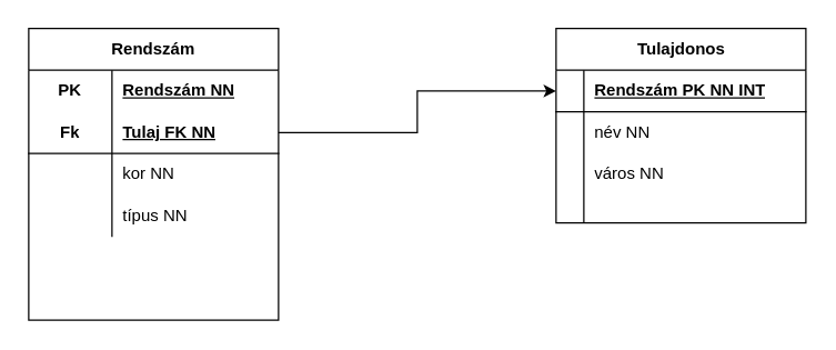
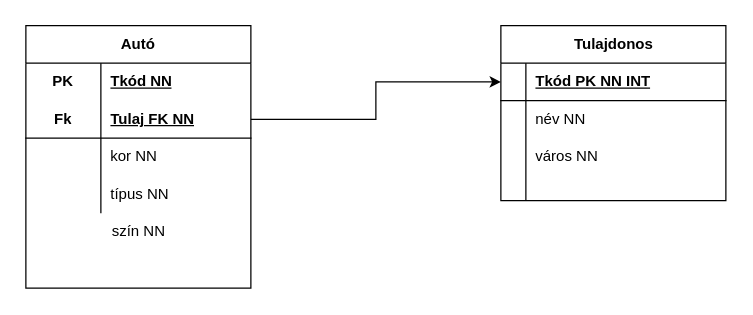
  <mxCell id="0" />
  <mxCell id="1" parent="0" />
- <mxCell id="2" value="Rendszám" style="shape=table;startSize=30;container=1;collapsible=1;childLayout=tableLayout;fixedRows=1;rowLines=0;fontStyle=1;align=center;resizeLast=1;html=1;whiteSpace=wrap;" vertex="1" parent="1"><mxGeometry x="20" y="20" width="180" height="210" as="geometry" /></mxCell>
+ <mxCell id="2" value="Autó" style="shape=table;startSize=30;container=1;collapsible=1;childLayout=tableLayout;fixedRows=1;rowLines=0;fontStyle=1;align=center;resizeLast=1;html=1;whiteSpace=wrap;" vertex="1" parent="1"><mxGeometry x="20" y="20" width="180" height="210" as="geometry" /></mxCell>
  <mxCell id="3" value="" style="shape=tableRow;horizontal=0;startSize=0;swimlaneHead=0;swimlaneBody=0;fillColor=none;collapsible=0;dropTarget=0;points=[[0,0.5],[1,0.5]];portConstraint=eastwest;top=0;left=0;right=0;bottom=0;html=1;" vertex="1" parent="2"><mxGeometry y="30" width="180" height="30" as="geometry" /></mxCell>
  <mxCell id="4" value="PK" style="shape=partialRectangle;connectable=0;fillColor=none;top=0;left=0;bottom=0;right=0;fontStyle=1;overflow=hidden;html=1;whiteSpace=wrap;" vertex="1" parent="3"><mxGeometry width="60" height="30" as="geometry"><mxRectangle width="60" height="30" as="alternateBounds" /></mxGeometry></mxCell>
- <mxCell id="5" value="Rendszám NN" style="shape=partialRectangle;connectable=0;fillColor=none;top=0;left=0;bottom=0;right=0;align=left;spacingLeft=6;fontStyle=5;overflow=hidden;html=1;whiteSpace=wrap;" vertex="1" parent="3"><mxGeometry x="60" width="120" height="30" as="geometry"><mxRectangle width="120" height="30" as="alternateBounds" /></mxGeometry></mxCell>
+ <mxCell id="5" value="Tkód NN" style="shape=partialRectangle;connectable=0;fillColor=none;top=0;left=0;bottom=0;right=0;align=left;spacingLeft=6;fontStyle=5;overflow=hidden;html=1;whiteSpace=wrap;" vertex="1" parent="3"><mxGeometry x="60" width="120" height="30" as="geometry"><mxRectangle width="120" height="30" as="alternateBounds" /></mxGeometry></mxCell>
  <mxCell id="6" value="" style="shape=tableRow;horizontal=0;startSize=0;swimlaneHead=0;swimlaneBody=0;fillColor=none;collapsible=0;dropTarget=0;points=[[0,0.5],[1,0.5]];portConstraint=eastwest;top=0;left=0;right=0;bottom=1;html=1;" vertex="1" parent="2"><mxGeometry y="60" width="180" height="30" as="geometry" /></mxCell>
  <mxCell id="7" value="Fk" style="shape=partialRectangle;connectable=0;fillColor=none;top=0;left=0;bottom=0;right=0;fontStyle=1;overflow=hidden;html=1;whiteSpace=wrap;" vertex="1" parent="6"><mxGeometry width="60" height="30" as="geometry"><mxRectangle width="60" height="30" as="alternateBounds" /></mxGeometry></mxCell>
  <mxCell id="8" value="Tulaj FK NN" style="shape=partialRectangle;connectable=0;fillColor=none;top=0;left=0;bottom=0;right=0;align=left;spacingLeft=6;fontStyle=5;overflow=hidden;html=1;whiteSpace=wrap;" vertex="1" parent="6"><mxGeometry x="60" width="120" height="30" as="geometry"><mxRectangle width="120" height="30" as="alternateBounds" /></mxGeometry></mxCell>
  <mxCell id="9" value="" style="shape=tableRow;horizontal=0;startSize=0;swimlaneHead=0;swimlaneBody=0;fillColor=none;collapsible=0;dropTarget=0;points=[[0,0.5],[1,0.5]];portConstraint=eastwest;top=0;left=0;right=0;bottom=0;html=1;" vertex="1" parent="2"><mxGeometry y="90" width="180" height="30" as="geometry" /></mxCell>
  <mxCell id="10" value="" style="shape=partialRectangle;connectable=0;fillColor=none;top=0;left=0;bottom=0;right=0;editable=1;overflow=hidden;html=1;whiteSpace=wrap;" vertex="1" parent="9"><mxGeometry width="60" height="30" as="geometry"><mxRectangle width="60" height="30" as="alternateBounds" /></mxGeometry></mxCell>
  <mxCell id="11" value="kor NN" style="shape=partialRectangle;connectable=0;fillColor=none;top=0;left=0;bottom=0;right=0;align=left;spacingLeft=6;overflow=hidden;html=1;whiteSpace=wrap;" vertex="1" parent="9"><mxGeometry x="60" width="120" height="30" as="geometry"><mxRectangle width="120" height="30" as="alternateBounds" /></mxGeometry></mxCell>
  <mxCell id="12" value="" style="shape=tableRow;horizontal=0;startSize=0;swimlaneHead=0;swimlaneBody=0;fillColor=none;collapsible=0;dropTarget=0;points=[[0,0.5],[1,0.5]];portConstraint=eastwest;top=0;left=0;right=0;bottom=0;html=1;" vertex="1" parent="2"><mxGeometry y="120" width="180" height="30" as="geometry" /></mxCell>
  <mxCell id="13" value="" style="shape=partialRectangle;connectable=0;fillColor=none;top=0;left=0;bottom=0;right=0;editable=1;overflow=hidden;html=1;whiteSpace=wrap;" vertex="1" parent="12"><mxGeometry width="60" height="30" as="geometry"><mxRectangle width="60" height="30" as="alternateBounds" /></mxGeometry></mxCell>
  <mxCell id="14" value="típus NN" style="shape=partialRectangle;connectable=0;fillColor=none;top=0;left=0;bottom=0;right=0;align=left;spacingLeft=6;overflow=hidden;html=1;whiteSpace=wrap;" vertex="1" parent="12"><mxGeometry x="60" width="120" height="30" as="geometry"><mxRectangle width="120" height="30" as="alternateBounds" /></mxGeometry></mxCell>
+ <mxCell id="15" value="szín NN" style="text;html=1;align=center;verticalAlign=middle;resizable=0;points=[];autosize=1;strokeColor=none;fillColor=none;" vertex="1" parent="1"><mxGeometry x="75" y="170" width="70" height="30" as="geometry" /></mxCell>
  <mxCell id="16" style="edgeStyle=orthogonalEdgeStyle;rounded=0;orthogonalLoop=1;jettySize=auto;html=1;exitX=1;exitY=0.5;exitDx=0;exitDy=0;" edge="1" parent="1" source="6" target="18"><mxGeometry relative="1" as="geometry" /></mxCell>
  <mxCell id="17" value="Tulajdonos" style="shape=table;startSize=30;container=1;collapsible=1;childLayout=tableLayout;fixedRows=1;rowLines=0;fontStyle=1;align=center;resizeLast=1;html=1;" vertex="1" parent="1"><mxGeometry x="400" y="20" width="180" height="140" as="geometry" /></mxCell>
  <mxCell id="18" value="" style="shape=tableRow;horizontal=0;startSize=0;swimlaneHead=0;swimlaneBody=0;fillColor=none;collapsible=0;dropTarget=0;points=[[0,0.5],[1,0.5]];portConstraint=eastwest;top=0;left=0;right=0;bottom=1;" vertex="1" parent="17"><mxGeometry y="30" width="180" height="30" as="geometry" /></mxCell>
  <mxCell id="19" value="" style="shape=partialRectangle;connectable=0;fillColor=none;top=0;left=0;bottom=0;right=0;fontStyle=1;overflow=hidden;whiteSpace=wrap;html=1;strokeColor=inherit;" vertex="1" parent="18"><mxGeometry width="20" height="30" as="geometry"><mxRectangle width="20" height="30" as="alternateBounds" /></mxGeometry></mxCell>
- <mxCell id="20" value="Rendszám PK NN INT" style="shape=partialRectangle;connectable=0;fillColor=none;top=0;left=0;bottom=0;right=0;align=left;spacingLeft=6;fontStyle=5;overflow=hidden;whiteSpace=wrap;html=1;" vertex="1" parent="18"><mxGeometry x="20" width="160" height="30" as="geometry"><mxRectangle width="160" height="30" as="alternateBounds" /></mxGeometry></mxCell>
+ <mxCell id="20" value="Tkód PK NN INT" style="shape=partialRectangle;connectable=0;fillColor=none;top=0;left=0;bottom=0;right=0;align=left;spacingLeft=6;fontStyle=5;overflow=hidden;whiteSpace=wrap;html=1;" vertex="1" parent="18"><mxGeometry x="20" width="160" height="30" as="geometry"><mxRectangle width="160" height="30" as="alternateBounds" /></mxGeometry></mxCell>
  <mxCell id="21" value="" style="shape=tableRow;horizontal=0;startSize=0;swimlaneHead=0;swimlaneBody=0;fillColor=none;collapsible=0;dropTarget=0;points=[[0,0.5],[1,0.5]];portConstraint=eastwest;top=0;left=0;right=0;bottom=0;" vertex="1" parent="17"><mxGeometry y="60" width="180" height="30" as="geometry" /></mxCell>
  <mxCell id="22" value="" style="shape=partialRectangle;connectable=0;fillColor=none;top=0;left=0;bottom=0;right=0;editable=1;overflow=hidden;whiteSpace=wrap;html=1;" vertex="1" parent="21"><mxGeometry width="20" height="30" as="geometry"><mxRectangle width="20" height="30" as="alternateBounds" /></mxGeometry></mxCell>
  <mxCell id="23" value="név NN" style="shape=partialRectangle;connectable=0;fillColor=none;top=0;left=0;bottom=0;right=0;align=left;spacingLeft=6;overflow=hidden;whiteSpace=wrap;html=1;" vertex="1" parent="21"><mxGeometry x="20" width="160" height="30" as="geometry"><mxRectangle width="160" height="30" as="alternateBounds" /></mxGeometry></mxCell>
  <mxCell id="24" value="" style="shape=tableRow;horizontal=0;startSize=0;swimlaneHead=0;swimlaneBody=0;fillColor=none;collapsible=0;dropTarget=0;points=[[0,0.5],[1,0.5]];portConstraint=eastwest;top=0;left=0;right=0;bottom=0;" vertex="1" parent="17"><mxGeometry y="90" width="180" height="30" as="geometry" /></mxCell>
  <mxCell id="25" value="" style="shape=partialRectangle;connectable=0;fillColor=none;top=0;left=0;bottom=0;right=0;editable=1;overflow=hidden;whiteSpace=wrap;html=1;" vertex="1" parent="24"><mxGeometry width="20" height="30" as="geometry"><mxRectangle width="20" height="30" as="alternateBounds" /></mxGeometry></mxCell>
  <mxCell id="26" value="város NN" style="shape=partialRectangle;connectable=0;fillColor=none;top=0;left=0;bottom=0;right=0;align=left;spacingLeft=6;overflow=hidden;whiteSpace=wrap;html=1;" vertex="1" parent="24"><mxGeometry x="20" width="160" height="30" as="geometry"><mxRectangle width="160" height="30" as="alternateBounds" /></mxGeometry></mxCell>
  <mxCell id="27" value="" style="shape=tableRow;horizontal=0;startSize=0;swimlaneHead=0;swimlaneBody=0;fillColor=none;collapsible=0;dropTarget=0;points=[[0,0.5],[1,0.5]];portConstraint=eastwest;top=0;left=0;right=0;bottom=0;" vertex="1" parent="17"><mxGeometry y="120" width="180" height="20" as="geometry" /></mxCell>
  <mxCell id="28" value="" style="shape=partialRectangle;connectable=0;fillColor=none;top=0;left=0;bottom=0;right=0;editable=1;overflow=hidden;whiteSpace=wrap;html=1;" vertex="1" parent="27"><mxGeometry width="20" height="20" as="geometry"><mxRectangle width="20" height="20" as="alternateBounds" /></mxGeometry></mxCell>
  <mxCell id="29" value="" style="shape=partialRectangle;connectable=0;fillColor=none;top=0;left=0;bottom=0;right=0;align=left;spacingLeft=6;overflow=hidden;whiteSpace=wrap;html=1;" vertex="1" parent="27"><mxGeometry x="20" width="160" height="20" as="geometry"><mxRectangle width="160" height="20" as="alternateBounds" /></mxGeometry></mxCell>
